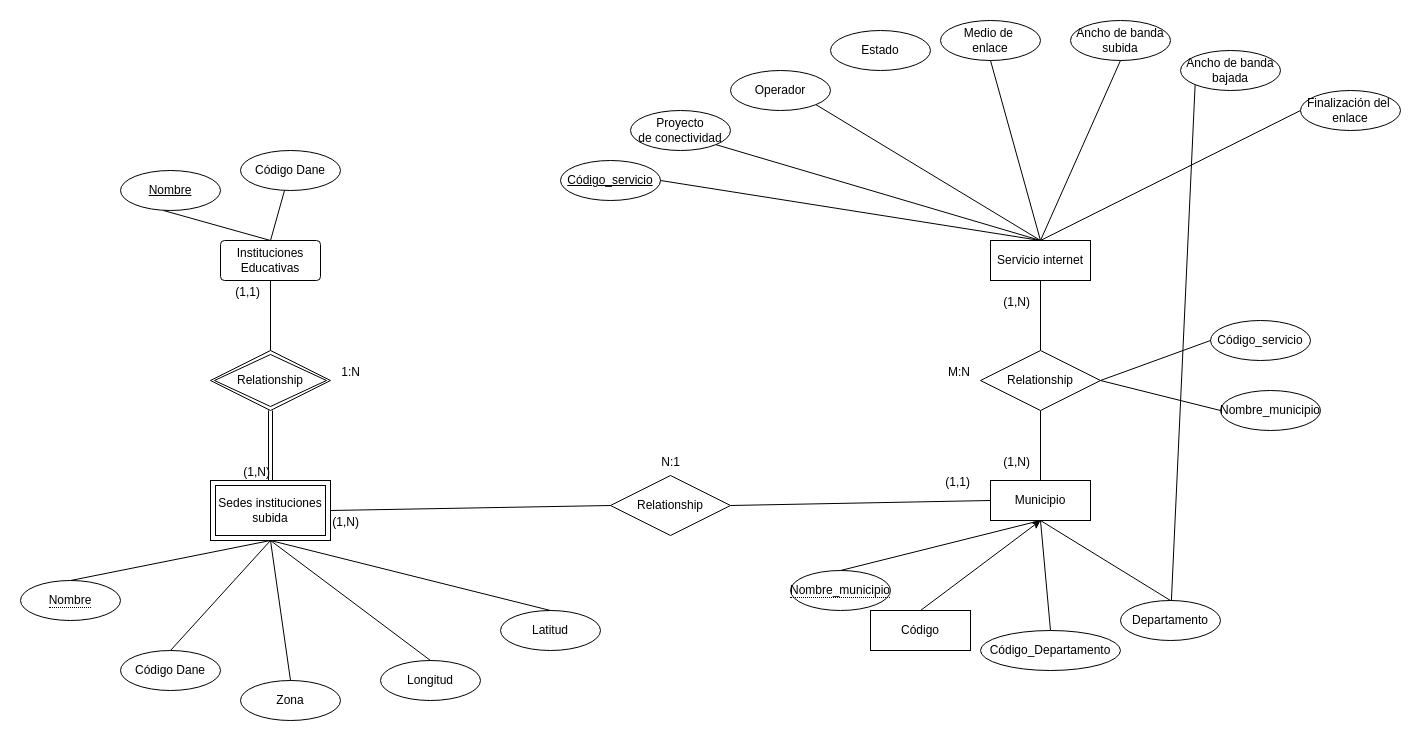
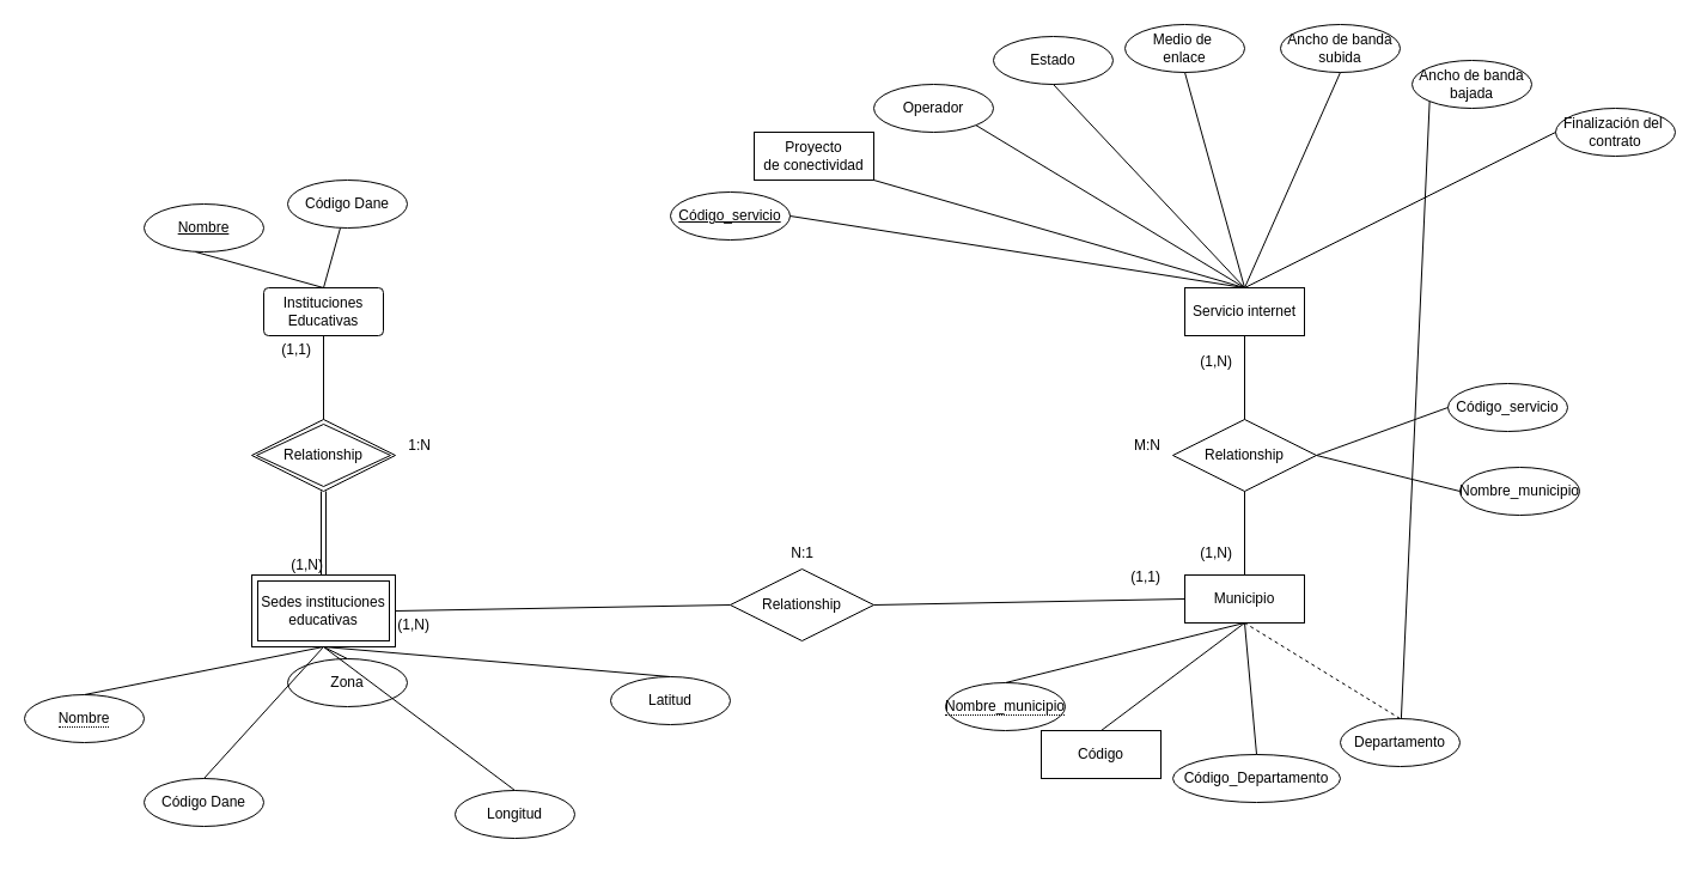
  <mxCell id="0" />
  <mxCell id="1" parent="0" />
  <mxCell id="2" value="Instituciones Educativas" style="rounded=1;arcSize=10;whiteSpace=wrap;html=1;align=center;" vertex="1" parent="1"><mxGeometry x="220" y="240" width="100" height="40" as="geometry" /></mxCell>
  <mxCell id="3" value="Nombre" style="ellipse;whiteSpace=wrap;html=1;align=center;fontStyle=4;" vertex="1" parent="1"><mxGeometry x="120" y="170" width="100" height="40" as="geometry" /></mxCell>
  <mxCell id="4" value="Código Dane" style="ellipse;whiteSpace=wrap;html=1;align=center;" vertex="1" parent="1"><mxGeometry x="240" y="150" width="100" height="40" as="geometry" /></mxCell>
  <mxCell id="5" value="" style="endArrow=none;html=1;rounded=0;exitX=0.43;exitY=1;exitDx=0;exitDy=0;exitPerimeter=0;entryX=0.5;entryY=0;entryDx=0;entryDy=0;" edge="1" parent="1" source="3" target="2"><mxGeometry relative="1" as="geometry"><mxPoint x="330" y="290" as="sourcePoint" /><mxPoint x="490" y="290" as="targetPoint" /></mxGeometry></mxCell>
  <mxCell id="6" value="" style="endArrow=none;html=1;rounded=0;exitX=0.44;exitY=1;exitDx=0;exitDy=0;exitPerimeter=0;entryX=0.5;entryY=0;entryDx=0;entryDy=0;" edge="1" parent="1" source="4" target="2"><mxGeometry relative="1" as="geometry"><mxPoint x="330" y="290" as="sourcePoint" /><mxPoint x="490" y="290" as="targetPoint" /></mxGeometry></mxCell>
  <mxCell id="7" value="Relationship" style="shape=rhombus;double=1;perimeter=rhombusPerimeter;whiteSpace=wrap;html=1;align=center;" vertex="1" parent="1"><mxGeometry x="210" y="350" width="120" height="60" as="geometry" /></mxCell>
  <mxCell id="8" value="" style="endArrow=none;html=1;rounded=0;exitX=0.5;exitY=0;exitDx=0;exitDy=0;entryX=0.5;entryY=1;entryDx=0;entryDy=0;" edge="1" parent="1" source="7" target="2"><mxGeometry relative="1" as="geometry"><mxPoint x="330" y="290" as="sourcePoint" /><mxPoint x="270" y="290" as="targetPoint" /></mxGeometry></mxCell>
  <mxCell id="9" value="(1,1)" style="resizable=0;html=1;align=right;verticalAlign=bottom;" connectable="0" vertex="1" parent="8"><mxGeometry x="1" relative="1" as="geometry"><mxPoint x="-10" y="20" as="offset" /></mxGeometry></mxCell>
- <mxCell id="10" value="Sedes instituciones subida" style="shape=ext;margin=3;double=1;whiteSpace=wrap;html=1;align=center;" vertex="1" parent="1"><mxGeometry x="210" y="480" width="120" height="60" as="geometry" /></mxCell>
+ <mxCell id="10" value="Sedes instituciones educativas" style="shape=ext;margin=3;double=1;whiteSpace=wrap;html=1;align=center;" vertex="1" parent="1"><mxGeometry x="210" y="480" width="120" height="60" as="geometry" /></mxCell>
  <mxCell id="11" value="" style="shape=link;html=1;rounded=0;exitX=0.5;exitY=1;exitDx=0;exitDy=0;entryX=0.5;entryY=0;entryDx=0;entryDy=0;" edge="1" parent="1" source="7" target="10"><mxGeometry relative="1" as="geometry"><mxPoint x="330" y="290" as="sourcePoint" /><mxPoint x="490" y="290" as="targetPoint" /></mxGeometry></mxCell>
  <mxCell id="12" value="(1,N)" style="resizable=0;html=1;align=right;verticalAlign=bottom;" connectable="0" vertex="1" parent="11"><mxGeometry x="1" relative="1" as="geometry" /></mxCell>
  <mxCell id="13" value="Relationship" style="shape=rhombus;perimeter=rhombusPerimeter;whiteSpace=wrap;html=1;align=center;" vertex="1" parent="1"><mxGeometry x="610" y="475" width="120" height="60" as="geometry" /></mxCell>
  <mxCell id="14" value="Municipio" style="whiteSpace=wrap;html=1;align=center;" vertex="1" parent="1"><mxGeometry x="990" y="480" width="100" height="40" as="geometry" /></mxCell>
  <mxCell id="15" value="Relationship" style="shape=rhombus;perimeter=rhombusPerimeter;whiteSpace=wrap;html=1;align=center;" vertex="1" parent="1"><mxGeometry x="980" y="350" width="120" height="60" as="geometry" /></mxCell>
  <mxCell id="16" value="Servicio internet" style="whiteSpace=wrap;html=1;align=center;" vertex="1" parent="1"><mxGeometry x="990" y="240" width="100" height="40" as="geometry" /></mxCell>
  <mxCell id="17" value="" style="endArrow=none;html=1;rounded=0;entryX=1;entryY=0.5;entryDx=0;entryDy=0;exitX=0;exitY=0.5;exitDx=0;exitDy=0;" edge="1" parent="1" source="13" target="10"><mxGeometry relative="1" as="geometry"><mxPoint x="450" y="360" as="sourcePoint" /><mxPoint x="370" y="510" as="targetPoint" /></mxGeometry></mxCell>
  <mxCell id="18" value="(1,N)" style="resizable=0;html=1;align=right;verticalAlign=bottom;" connectable="0" vertex="1" parent="17"><mxGeometry x="1" relative="1" as="geometry"><mxPoint x="29" y="20" as="offset" /></mxGeometry></mxCell>
  <mxCell id="19" value="" style="endArrow=none;html=1;rounded=0;exitX=1;exitY=0.5;exitDx=0;exitDy=0;entryX=0;entryY=0.5;entryDx=0;entryDy=0;" edge="1" parent="1" source="13" target="14"><mxGeometry relative="1" as="geometry"><mxPoint x="840" y="480" as="sourcePoint" /><mxPoint x="1000" y="480" as="targetPoint" /></mxGeometry></mxCell>
  <mxCell id="20" value="(1,1)" style="resizable=0;html=1;align=right;verticalAlign=bottom;" connectable="0" vertex="1" parent="19"><mxGeometry x="1" relative="1" as="geometry"><mxPoint x="-20" y="-10" as="offset" /></mxGeometry></mxCell>
  <mxCell id="21" value="" style="endArrow=none;html=1;rounded=0;entryX=0.5;entryY=0;entryDx=0;entryDy=0;exitX=0.5;exitY=1;exitDx=0;exitDy=0;" edge="1" parent="1" source="15" target="14"><mxGeometry relative="1" as="geometry"><mxPoint x="670" y="350" as="sourcePoint" /><mxPoint x="830" y="350" as="targetPoint" /></mxGeometry></mxCell>
  <mxCell id="22" value="(1,N)" style="resizable=0;html=1;align=right;verticalAlign=bottom;" connectable="0" vertex="1" parent="21"><mxGeometry x="1" relative="1" as="geometry"><mxPoint x="-10" y="-10" as="offset" /></mxGeometry></mxCell>
  <mxCell id="23" value="" style="endArrow=none;html=1;rounded=0;exitX=0.5;exitY=0;exitDx=0;exitDy=0;entryX=0.5;entryY=1;entryDx=0;entryDy=0;" edge="1" parent="1" source="15" target="16"><mxGeometry relative="1" as="geometry"><mxPoint x="1050" y="350" as="sourcePoint" /><mxPoint x="1050" y="240" as="targetPoint" /></mxGeometry></mxCell>
  <mxCell id="24" value="(1,N)" style="resizable=0;html=1;align=right;verticalAlign=bottom;" connectable="0" vertex="1" parent="23"><mxGeometry x="1" relative="1" as="geometry"><mxPoint x="-10" y="30" as="offset" /></mxGeometry></mxCell>
  <mxCell id="25" value="&lt;span style=&quot;border-bottom: 1px dotted&quot;&gt;Nombre&lt;/span&gt;" style="ellipse;whiteSpace=wrap;html=1;align=center;" vertex="1" parent="1"><mxGeometry x="20" y="580" width="100" height="40" as="geometry" /></mxCell>
  <mxCell id="26" value="&lt;span style=&quot;border-bottom: 1px dotted&quot;&gt;Nombre_municipio&lt;/span&gt;" style="ellipse;whiteSpace=wrap;html=1;align=center;" vertex="1" parent="1"><mxGeometry x="790" y="570" width="100" height="40" as="geometry" /></mxCell>
  <mxCell id="27" value="Código Dane" style="ellipse;whiteSpace=wrap;html=1;align=center;" vertex="1" parent="1"><mxGeometry x="120" y="650" width="100" height="40" as="geometry" /></mxCell>
- <mxCell id="28" value="Zona" style="ellipse;whiteSpace=wrap;html=1;align=center;" vertex="1" parent="1"><mxGeometry x="240" y="680" width="100" height="40" as="geometry" /></mxCell>
+ <mxCell id="28" value="Zona" style="ellipse;whiteSpace=wrap;html=1;align=center;" vertex="1" parent="1"><mxGeometry x="240" y="550" width="100" height="40" as="geometry" /></mxCell>
  <mxCell id="29" value="Longitud" style="ellipse;whiteSpace=wrap;html=1;align=center;" vertex="1" parent="1"><mxGeometry x="380" y="660" width="100" height="40" as="geometry" /></mxCell>
- <mxCell id="30" value="Latitud" style="ellipse;whiteSpace=wrap;html=1;align=center;" vertex="1" parent="1"><mxGeometry x="500" y="610" width="100" height="40" as="geometry" /></mxCell>
+ <mxCell id="30" value="Latitud" style="ellipse;whiteSpace=wrap;html=1;align=center;" vertex="1" parent="1"><mxGeometry x="510" y="565" width="100" height="40" as="geometry" /></mxCell>
  <mxCell id="31" value="Código" style="whiteSpace=wrap;html=1;align=center;rounded=0;" vertex="1" parent="1"><mxGeometry x="870" y="610" width="100" height="40" as="geometry" /></mxCell>
  <mxCell id="32" value="Departamento" style="ellipse;whiteSpace=wrap;html=1;align=center;" vertex="1" parent="1"><mxGeometry x="1120" y="600" width="100" height="40" as="geometry" /></mxCell>
  <mxCell id="33" value="Código_Departamento" style="ellipse;whiteSpace=wrap;html=1;align=center;" vertex="1" parent="1"><mxGeometry x="980" y="630" width="140" height="40" as="geometry" /></mxCell>
- <mxCell id="34" value="" style="endArrow=none;html=1;rounded=0;entryX=0.5;entryY=1;entryDx=0;entryDy=0;exitX=0.5;exitY=0;exitDx=0;exitDy=0;" edge="1" parent="1" source="32" target="14"><mxGeometry relative="1" as="geometry"><mxPoint x="1110" y="620" as="sourcePoint" /><mxPoint x="1040" y="530" as="targetPoint" /></mxGeometry></mxCell>
+ <mxCell id="34" value="" style="endArrow=none;html=1;rounded=0;entryX=0.5;entryY=1;entryDx=0;entryDy=0;exitX=0.5;exitY=0;exitDx=0;exitDy=0;dashed=1;" edge="1" parent="1" source="32" target="14"><mxGeometry relative="1" as="geometry"><mxPoint x="1110" y="620" as="sourcePoint" /><mxPoint x="1040" y="530" as="targetPoint" /></mxGeometry></mxCell>
  <mxCell id="35" value="" style="endArrow=none;html=1;rounded=0;exitX=0.5;exitY=0;exitDx=0;exitDy=0;" edge="1" parent="1" source="33"><mxGeometry relative="1" as="geometry"><mxPoint x="1030" y="680" as="sourcePoint" /><mxPoint x="1040" y="520" as="targetPoint" /></mxGeometry></mxCell>
- <mxCell id="36" value="" style="endArrow=classic;html=1;rounded=0;entryX=0.5;entryY=1;entryDx=0;entryDy=0;exitX=0.5;exitY=0;exitDx=0;exitDy=0;" edge="1" parent="1" source="31" target="14"><mxGeometry relative="1" as="geometry"><mxPoint x="910" y="659" as="sourcePoint" /><mxPoint x="1070" y="659" as="targetPoint" /></mxGeometry></mxCell>
+ <mxCell id="36" value="" style="endArrow=none;html=1;rounded=0;entryX=0.5;entryY=1;entryDx=0;entryDy=0;exitX=0.5;exitY=0;exitDx=0;exitDy=0;" edge="1" parent="1" source="31" target="14"><mxGeometry relative="1" as="geometry"><mxPoint x="910" y="659" as="sourcePoint" /><mxPoint x="1070" y="659" as="targetPoint" /></mxGeometry></mxCell>
  <mxCell id="37" value="" style="endArrow=none;html=1;rounded=0;entryX=0.5;entryY=1;entryDx=0;entryDy=0;exitX=0.5;exitY=0;exitDx=0;exitDy=0;" edge="1" parent="1" source="26" target="14"><mxGeometry relative="1" as="geometry"><mxPoint x="850" y="600" as="sourcePoint" /><mxPoint x="1010" y="600" as="targetPoint" /></mxGeometry></mxCell>
  <mxCell id="38" style="edgeStyle=orthogonalEdgeStyle;rounded=0;orthogonalLoop=1;jettySize=auto;html=1;exitX=0.5;exitY=1;exitDx=0;exitDy=0;" edge="1" parent="1" source="31" target="31"><mxGeometry relative="1" as="geometry" /></mxCell>
  <mxCell id="39" value="" style="endArrow=none;html=1;rounded=0;exitX=0.5;exitY=0;exitDx=0;exitDy=0;entryX=0.5;entryY=1;entryDx=0;entryDy=0;" edge="1" parent="1" source="30" target="10"><mxGeometry relative="1" as="geometry"><mxPoint x="430" y="460" as="sourcePoint" /><mxPoint x="590" y="460" as="targetPoint" /></mxGeometry></mxCell>
  <mxCell id="40" value="" style="endArrow=none;html=1;rounded=0;exitX=0.5;exitY=0;exitDx=0;exitDy=0;entryX=0.5;entryY=1;entryDx=0;entryDy=0;" edge="1" parent="1" source="29" target="10"><mxGeometry relative="1" as="geometry"><mxPoint x="430" y="460" as="sourcePoint" /><mxPoint x="320" y="580" as="targetPoint" /></mxGeometry></mxCell>
  <mxCell id="41" value="" style="endArrow=none;html=1;rounded=0;exitX=0.5;exitY=0;exitDx=0;exitDy=0;entryX=0.5;entryY=1;entryDx=0;entryDy=0;" edge="1" parent="1" source="28" target="10"><mxGeometry relative="1" as="geometry"><mxPoint x="430" y="460" as="sourcePoint" /><mxPoint x="590" y="460" as="targetPoint" /></mxGeometry></mxCell>
  <mxCell id="42" value="" style="endArrow=none;html=1;rounded=0;exitX=0.5;exitY=0;exitDx=0;exitDy=0;entryX=0.5;entryY=1;entryDx=0;entryDy=0;" edge="1" parent="1" source="27" target="10"><mxGeometry relative="1" as="geometry"><mxPoint x="430" y="460" as="sourcePoint" /><mxPoint x="590" y="460" as="targetPoint" /></mxGeometry></mxCell>
  <mxCell id="43" value="" style="endArrow=none;html=1;rounded=0;exitX=0.5;exitY=0;exitDx=0;exitDy=0;entryX=0.5;entryY=1;entryDx=0;entryDy=0;" edge="1" parent="1" source="25" target="10"><mxGeometry relative="1" as="geometry"><mxPoint x="430" y="460" as="sourcePoint" /><mxPoint x="590" y="460" as="targetPoint" /></mxGeometry></mxCell>
- <mxCell id="44" value="Proyecto&lt;br&gt;de conectividad" style="ellipse;whiteSpace=wrap;html=1;align=center;" vertex="1" parent="1"><mxGeometry x="630" y="110" width="100" height="40" as="geometry" /></mxCell>
+ <mxCell id="44" value="Proyecto&lt;br&gt;de conectividad" style="whiteSpace=wrap;html=1;align=center;rounded=0;" vertex="1" parent="1"><mxGeometry x="630" y="110" width="100" height="40" as="geometry" /></mxCell>
  <mxCell id="45" value="Operador" style="ellipse;whiteSpace=wrap;html=1;align=center;" vertex="1" parent="1"><mxGeometry x="730" y="70" width="100" height="40" as="geometry" /></mxCell>
- <mxCell id="46" value="Finalización del&amp;nbsp;&lt;br&gt;enlace" style="ellipse;whiteSpace=wrap;html=1;align=center;" vertex="1" parent="1"><mxGeometry x="1300" y="90" width="100" height="40" as="geometry" /></mxCell>
+ <mxCell id="46" value="Finalización del&amp;nbsp;&lt;br&gt;contrato" style="ellipse;whiteSpace=wrap;html=1;align=center;" vertex="1" parent="1"><mxGeometry x="1300" y="90" width="100" height="40" as="geometry" /></mxCell>
  <mxCell id="47" value="Ancho de banda&lt;br&gt;bajada" style="ellipse;whiteSpace=wrap;html=1;align=center;" vertex="1" parent="1"><mxGeometry x="1180" y="50" width="100" height="40" as="geometry" /></mxCell>
  <mxCell id="48" value="Ancho de banda&lt;br&gt;subida" style="ellipse;whiteSpace=wrap;html=1;align=center;" vertex="1" parent="1"><mxGeometry x="1070" y="20" width="100" height="40" as="geometry" /></mxCell>
  <mxCell id="49" value="Medio de&amp;nbsp;&lt;br&gt;enlace" style="ellipse;whiteSpace=wrap;html=1;align=center;" vertex="1" parent="1"><mxGeometry x="940" y="20" width="100" height="40" as="geometry" /></mxCell>
  <mxCell id="50" value="Estado" style="ellipse;whiteSpace=wrap;html=1;align=center;" vertex="1" parent="1"><mxGeometry x="830" y="30" width="100" height="40" as="geometry" /></mxCell>
  <mxCell id="51" value="Código_servicio" style="ellipse;whiteSpace=wrap;html=1;align=center;fontStyle=4;" vertex="1" parent="1"><mxGeometry x="560" y="160" width="100" height="40" as="geometry" /></mxCell>
  <mxCell id="52" value="" style="endArrow=none;html=1;rounded=0;exitX=0;exitY=0.5;exitDx=0;exitDy=0;entryX=0.5;entryY=0;entryDx=0;entryDy=0;" edge="1" parent="1" source="46" target="16"><mxGeometry relative="1" as="geometry"><mxPoint x="760" y="260" as="sourcePoint" /><mxPoint x="1040" y="230" as="targetPoint" /></mxGeometry></mxCell>
  <mxCell id="53" value="" style="endArrow=none;html=1;rounded=0;exitX=0;exitY=1;exitDx=0;exitDy=0;" edge="1" parent="1" source="47" target="32"><mxGeometry relative="1" as="geometry"><mxPoint x="760" y="260" as="sourcePoint" /><mxPoint x="1040" y="230" as="targetPoint" /></mxGeometry></mxCell>
  <mxCell id="54" value="" style="endArrow=none;html=1;rounded=0;exitX=0.5;exitY=1;exitDx=0;exitDy=0;entryX=0.5;entryY=0;entryDx=0;entryDy=0;" edge="1" parent="1" source="48" target="16"><mxGeometry relative="1" as="geometry"><mxPoint x="760" y="260" as="sourcePoint" /><mxPoint x="1140" y="260" as="targetPoint" /></mxGeometry></mxCell>
  <mxCell id="55" value="" style="endArrow=none;html=1;rounded=0;exitX=0.5;exitY=1;exitDx=0;exitDy=0;entryX=0.5;entryY=0;entryDx=0;entryDy=0;" edge="1" parent="1" source="49" target="16"><mxGeometry relative="1" as="geometry"><mxPoint x="760" y="260" as="sourcePoint" /><mxPoint x="1040" y="230" as="targetPoint" /></mxGeometry></mxCell>
+ <mxCell id="56" value="" style="endArrow=none;html=1;rounded=0;exitX=0.5;exitY=1;exitDx=0;exitDy=0;entryX=0.5;entryY=0;entryDx=0;entryDy=0;" edge="1" parent="1" source="50" target="16"><mxGeometry relative="1" as="geometry"><mxPoint x="760" y="260" as="sourcePoint" /><mxPoint x="1040" y="230" as="targetPoint" /></mxGeometry></mxCell>
  <mxCell id="57" value="" style="endArrow=none;html=1;rounded=0;exitX=1;exitY=1;exitDx=0;exitDy=0;entryX=0.5;entryY=0;entryDx=0;entryDy=0;" edge="1" parent="1" source="45" target="16"><mxGeometry relative="1" as="geometry"><mxPoint x="760" y="260" as="sourcePoint" /><mxPoint x="1040" y="230" as="targetPoint" /></mxGeometry></mxCell>
  <mxCell id="58" value="" style="endArrow=none;html=1;rounded=0;exitX=1;exitY=1;exitDx=0;exitDy=0;entryX=0.5;entryY=0;entryDx=0;entryDy=0;" edge="1" parent="1" source="44" target="16"><mxGeometry relative="1" as="geometry"><mxPoint x="760" y="260" as="sourcePoint" /><mxPoint x="1040" y="230" as="targetPoint" /></mxGeometry></mxCell>
  <mxCell id="59" value="" style="endArrow=none;html=1;rounded=0;exitX=1;exitY=0.5;exitDx=0;exitDy=0;entryX=0.5;entryY=0;entryDx=0;entryDy=0;" edge="1" parent="1" source="51" target="16"><mxGeometry relative="1" as="geometry"><mxPoint x="760" y="260" as="sourcePoint" /><mxPoint x="920" y="260" as="targetPoint" /></mxGeometry></mxCell>
  <mxCell id="60" value="1:N" style="resizable=0;html=1;align=right;verticalAlign=bottom;" connectable="0" vertex="1" parent="1"><mxGeometry x="360" y="379.996" as="geometry" /></mxCell>
  <mxCell id="61" value="N:1" style="resizable=0;html=1;align=right;verticalAlign=bottom;" connectable="0" vertex="1" parent="1"><mxGeometry x="680" y="469.996" as="geometry" /></mxCell>
  <mxCell id="62" value="M:N" style="resizable=0;html=1;align=right;verticalAlign=bottom;" connectable="0" vertex="1" parent="1"><mxGeometry x="970" y="379.996" as="geometry" /></mxCell>
  <mxCell id="63" value="Código_servicio" style="ellipse;whiteSpace=wrap;html=1;align=center;" vertex="1" parent="1"><mxGeometry x="1210" y="320" width="100" height="40" as="geometry" /></mxCell>
  <mxCell id="64" value="Nombre_municipio" style="ellipse;whiteSpace=wrap;html=1;align=center;" vertex="1" parent="1"><mxGeometry x="1220" y="390" width="100" height="40" as="geometry" /></mxCell>
  <mxCell id="65" value="" style="endArrow=none;html=1;rounded=0;entryX=0;entryY=0.5;entryDx=0;entryDy=0;exitX=1;exitY=0.5;exitDx=0;exitDy=0;" edge="1" parent="1" source="15" target="63"><mxGeometry relative="1" as="geometry"><mxPoint x="970" y="480" as="sourcePoint" /><mxPoint x="1130" y="480" as="targetPoint" /></mxGeometry></mxCell>
  <mxCell id="66" value="" style="endArrow=none;html=1;rounded=0;entryX=0;entryY=0.5;entryDx=0;entryDy=0;exitX=1;exitY=0.5;exitDx=0;exitDy=0;" edge="1" parent="1" source="15" target="64"><mxGeometry relative="1" as="geometry"><mxPoint x="970" y="480" as="sourcePoint" /><mxPoint x="1130" y="480" as="targetPoint" /></mxGeometry></mxCell>
